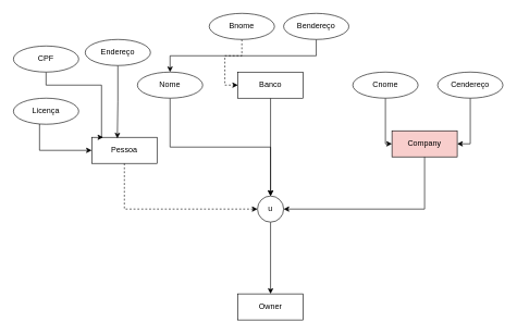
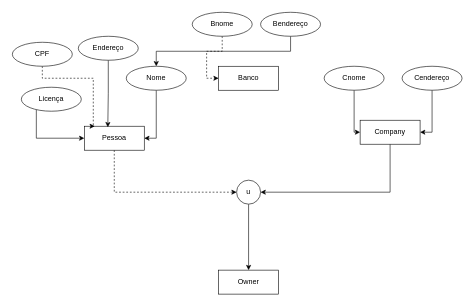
  <mxCell id="0" />
  <mxCell id="1" parent="0" />
  <mxCell id="2" style="edgeStyle=orthogonalEdgeStyle;rounded=0;orthogonalLoop=1;jettySize=auto;html=1;exitX=0.5;exitY=1;exitDx=0;exitDy=0;entryX=0;entryY=0.5;entryDx=0;entryDy=0;dashed=1;" edge="1" parent="1" source="3" target="9"><mxGeometry relative="1" as="geometry" /></mxCell>
  <mxCell id="3" value="Pessoa" style="whiteSpace=wrap;html=1;align=center;" vertex="1" parent="1"><mxGeometry x="140" y="210" width="100" height="40" as="geometry" /></mxCell>
- <mxCell id="4" style="edgeStyle=orthogonalEdgeStyle;rounded=0;orthogonalLoop=1;jettySize=auto;html=1;exitX=0.5;exitY=1;exitDx=0;exitDy=0;entryX=0.5;entryY=0;entryDx=0;entryDy=0;" edge="1" parent="1" source="5" target="9"><mxGeometry relative="1" as="geometry" /></mxCell>
  <mxCell id="5" value="Banco" style="whiteSpace=wrap;html=1;align=center;" vertex="1" parent="1"><mxGeometry x="364" y="110" width="100" height="40" as="geometry" /></mxCell>
  <mxCell id="6" style="edgeStyle=orthogonalEdgeStyle;rounded=0;orthogonalLoop=1;jettySize=auto;html=1;exitX=0.5;exitY=1;exitDx=0;exitDy=0;entryX=1;entryY=0.5;entryDx=0;entryDy=0;" edge="1" parent="1" source="7" target="9"><mxGeometry relative="1" as="geometry" /></mxCell>
- <mxCell id="7" value="Company" style="whiteSpace=wrap;html=1;align=center;fillColor=#f8cecc;" vertex="1" parent="1"><mxGeometry x="600" y="200" width="100" height="40" as="geometry" /></mxCell>
+ <mxCell id="7" value="Company" style="whiteSpace=wrap;html=1;align=center;" vertex="1" parent="1"><mxGeometry x="600" y="200" width="100" height="40" as="geometry" /></mxCell>
  <mxCell id="8" style="edgeStyle=orthogonalEdgeStyle;rounded=0;orthogonalLoop=1;jettySize=auto;html=1;exitX=0.5;exitY=1;exitDx=0;exitDy=0;entryX=0.5;entryY=0;entryDx=0;entryDy=0;" edge="1" parent="1" source="9" target="10"><mxGeometry relative="1" as="geometry" /></mxCell>
  <mxCell id="9" value="u" style="ellipse;whiteSpace=wrap;html=1;align=center;" vertex="1" parent="1"><mxGeometry x="394" y="300" width="40" height="40" as="geometry" /></mxCell>
  <mxCell id="10" value="Owner" style="whiteSpace=wrap;html=1;align=center;" vertex="1" parent="1"><mxGeometry x="364" y="450" width="100" height="40" as="geometry" /></mxCell>
- <mxCell id="11" style="edgeStyle=orthogonalEdgeStyle;rounded=0;orthogonalLoop=1;jettySize=auto;html=1;exitX=0.5;exitY=1;exitDx=0;exitDy=0;entryX=0.175;entryY=0;entryDx=0;entryDy=0;entryPerimeter=0;" edge="1" parent="1" source="12" target="3"><mxGeometry relative="1" as="geometry"><Array as="points"><mxPoint x="70" y="130" /><mxPoint x="155" y="130" /><mxPoint x="155" y="210" /></Array></mxGeometry></mxCell>
+ <mxCell id="11" style="edgeStyle=orthogonalEdgeStyle;rounded=0;orthogonalLoop=1;jettySize=auto;html=1;exitX=0.5;exitY=1;exitDx=0;exitDy=0;entryX=0.175;entryY=0;entryDx=0;entryDy=0;entryPerimeter=0;dashed=1;" edge="1" parent="1" source="12" target="3"><mxGeometry relative="1" as="geometry"><Array as="points"><mxPoint x="70" y="130" /><mxPoint x="155" y="130" /><mxPoint x="155" y="210" /></Array></mxGeometry></mxCell>
  <mxCell id="12" value="CPF" style="ellipse;whiteSpace=wrap;html=1;align=center;" vertex="1" parent="1"><mxGeometry x="20" y="70" width="100" height="40" as="geometry" /></mxCell>
  <mxCell id="13" style="edgeStyle=orthogonalEdgeStyle;rounded=0;orthogonalLoop=1;jettySize=auto;html=1;entryX=0;entryY=0.5;entryDx=0;entryDy=0;" edge="1" parent="1" source="14" target="3"><mxGeometry relative="1" as="geometry"><Array as="points"><mxPoint x="60" y="230" /></Array></mxGeometry></mxCell>
- <mxCell id="14" value="Licença" style="ellipse;whiteSpace=wrap;html=1;align=center;" vertex="1" parent="1"><mxGeometry x="20" y="150" width="100" height="40" as="geometry" /></mxCell>
- <mxCell id="15" style="edgeStyle=orthogonalEdgeStyle;rounded=0;orthogonalLoop=1;jettySize=auto;html=1;exitX=0.5;exitY=1;exitDx=0;exitDy=0;" edge="1" parent="1" source="16" target="9"><mxGeometry relative="1" as="geometry" /></mxCell>
+ <mxCell id="14" value="Licença" style="ellipse;whiteSpace=wrap;html=1;align=center;" vertex="1" parent="1"><mxGeometry x="35" y="145" width="100" height="40" as="geometry" /></mxCell>
+ <mxCell id="15" style="edgeStyle=orthogonalEdgeStyle;rounded=0;orthogonalLoop=1;jettySize=auto;html=1;exitX=0.5;exitY=1;exitDx=0;exitDy=0;entryX=1;entryY=0.5;entryDx=0;entryDy=0;" edge="1" parent="1" source="16" target="3"><mxGeometry relative="1" as="geometry" /></mxCell>
  <mxCell id="16" value="Nome" style="ellipse;whiteSpace=wrap;html=1;align=center;" vertex="1" parent="1"><mxGeometry x="210" y="110" width="100" height="40" as="geometry" /></mxCell>
  <mxCell id="17" style="edgeStyle=orthogonalEdgeStyle;rounded=0;orthogonalLoop=1;jettySize=auto;html=1;exitX=0.5;exitY=1;exitDx=0;exitDy=0;entryX=0.392;entryY=0.042;entryDx=0;entryDy=0;entryPerimeter=0;" edge="1" parent="1" source="18" target="3"><mxGeometry relative="1" as="geometry" /></mxCell>
  <mxCell id="18" value="Endereço" style="ellipse;whiteSpace=wrap;html=1;align=center;" vertex="1" parent="1"><mxGeometry x="130" y="60" width="100" height="40" as="geometry" /></mxCell>
  <mxCell id="19" style="edgeStyle=orthogonalEdgeStyle;rounded=0;orthogonalLoop=1;jettySize=auto;html=1;exitX=0.5;exitY=1;exitDx=0;exitDy=0;entryX=0;entryY=0.5;entryDx=0;entryDy=0;dashed=1;" edge="1" parent="1" source="20" target="5"><mxGeometry relative="1" as="geometry" /></mxCell>
  <mxCell id="20" value="Bnome" style="ellipse;whiteSpace=wrap;html=1;align=center;" vertex="1" parent="1"><mxGeometry x="320" y="20" width="100" height="40" as="geometry" /></mxCell>
  <mxCell id="21" style="edgeStyle=orthogonalEdgeStyle;rounded=0;orthogonalLoop=1;jettySize=auto;html=1;exitX=0.5;exitY=1;exitDx=0;exitDy=0;" edge="1" parent="1" source="22" target="16"><mxGeometry relative="1" as="geometry" /></mxCell>
  <mxCell id="22" value="Bendereço" style="ellipse;whiteSpace=wrap;html=1;align=center;" vertex="1" parent="1"><mxGeometry x="434" y="20" width="100" height="40" as="geometry" /></mxCell>
  <mxCell id="23" style="edgeStyle=orthogonalEdgeStyle;rounded=0;orthogonalLoop=1;jettySize=auto;html=1;exitX=0.5;exitY=1;exitDx=0;exitDy=0;entryX=1;entryY=0.5;entryDx=0;entryDy=0;" edge="1" parent="1" source="24" target="7"><mxGeometry relative="1" as="geometry" /></mxCell>
  <mxCell id="24" value="Cendereço" style="ellipse;whiteSpace=wrap;html=1;align=center;" vertex="1" parent="1"><mxGeometry x="670" y="110" width="100" height="40" as="geometry" /></mxCell>
  <mxCell id="25" style="edgeStyle=orthogonalEdgeStyle;rounded=0;orthogonalLoop=1;jettySize=auto;html=1;exitX=0.5;exitY=1;exitDx=0;exitDy=0;entryX=0;entryY=0.5;entryDx=0;entryDy=0;" edge="1" parent="1" source="26" target="7"><mxGeometry relative="1" as="geometry"><Array as="points"><mxPoint x="590" y="220" /></Array></mxGeometry></mxCell>
  <mxCell id="26" value="Cnome" style="ellipse;whiteSpace=wrap;html=1;align=center;" vertex="1" parent="1"><mxGeometry x="540" y="110" width="100" height="40" as="geometry" /></mxCell>
